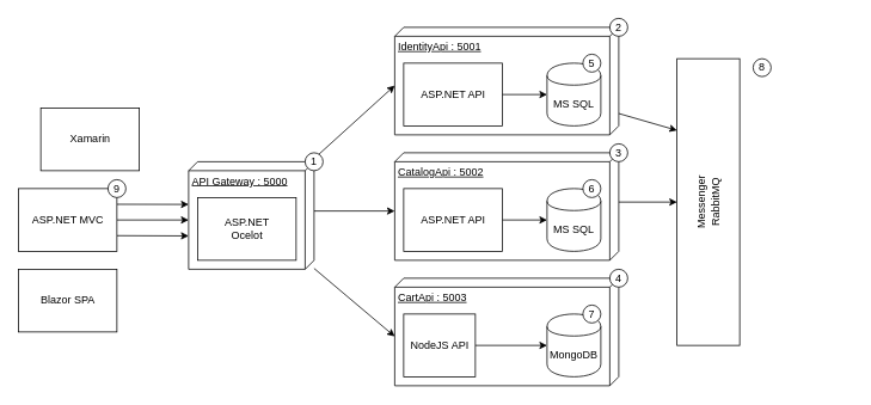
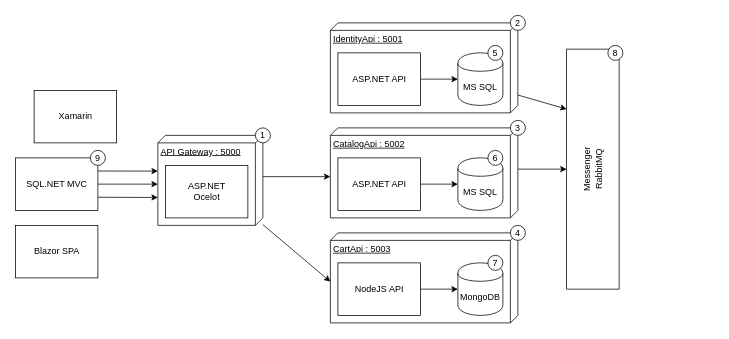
  <mxCell id="0" />
  <mxCell id="1" parent="0" />
  <mxCell id="2" style="edgeStyle=none;rounded=0;orthogonalLoop=1;jettySize=auto;html=1;entryX=0.75;entryY=0;entryDx=0;entryDy=0;" edge="1" parent="1" source="3" target="27"><mxGeometry relative="1" as="geometry" /></mxCell>
  <mxCell id="3" value="IdentityApi : 5001" style="verticalAlign=top;align=left;spacingTop=8;spacingLeft=2;spacingRight=12;shape=cube;size=10;direction=south;fontStyle=4;html=1;" vertex="1" parent="1"><mxGeometry x="440" y="30" width="250" height="120" as="geometry" /></mxCell>
  <mxCell id="4" style="edgeStyle=none;rounded=0;orthogonalLoop=1;jettySize=auto;html=1;exitX=0;exitY=0;exitDx=55;exitDy=0;exitPerimeter=0;entryX=0.5;entryY=0;entryDx=0;entryDy=0;" edge="1" parent="1" source="5" target="27"><mxGeometry relative="1" as="geometry" /></mxCell>
  <mxCell id="5" value="CatalogApi : 5002" style="verticalAlign=top;align=left;spacingTop=8;spacingLeft=2;spacingRight=12;shape=cube;size=10;direction=south;fontStyle=4;html=1;" vertex="1" parent="1"><mxGeometry x="440" y="170" width="250" height="120" as="geometry" /></mxCell>
  <mxCell id="6" value="CartApi : 5003" style="verticalAlign=top;align=left;spacingTop=8;spacingLeft=2;spacingRight=12;shape=cube;size=10;direction=south;fontStyle=4;html=1;" vertex="1" parent="1"><mxGeometry x="440" y="310" width="250" height="120" as="geometry" /></mxCell>
  <mxCell id="7" style="edgeStyle=none;rounded=0;orthogonalLoop=1;jettySize=auto;html=1;exitX=1;exitY=0.5;exitDx=0;exitDy=0;entryX=0;entryY=0.5;entryDx=0;entryDy=0;" edge="1" parent="1" source="8" target="13"><mxGeometry relative="1" as="geometry" /></mxCell>
  <mxCell id="8" value="ASP.NET API" style="html=1;" vertex="1" parent="1"><mxGeometry x="450" y="70" width="110" height="70" as="geometry" /></mxCell>
  <mxCell id="9" style="edgeStyle=none;rounded=0;orthogonalLoop=1;jettySize=auto;html=1;exitX=1;exitY=0.5;exitDx=0;exitDy=0;" edge="1" parent="1" source="10" target="14"><mxGeometry relative="1" as="geometry" /></mxCell>
  <mxCell id="10" value="ASP.NET API" style="html=1;" vertex="1" parent="1"><mxGeometry x="450" y="210" width="110" height="70" as="geometry" /></mxCell>
  <mxCell id="11" style="edgeStyle=none;rounded=0;orthogonalLoop=1;jettySize=auto;html=1;exitX=1;exitY=0.5;exitDx=0;exitDy=0;" edge="1" parent="1" source="12" target="15"><mxGeometry relative="1" as="geometry" /></mxCell>
- <mxCell id="12" value="NodeJS API" style="html=1;" vertex="1" parent="1"><mxGeometry x="450" y="350" width="80" height="70" as="geometry" /></mxCell>
+ <mxCell id="12" value="NodeJS API" style="html=1;" vertex="1" parent="1"><mxGeometry x="450" y="350" width="110" height="70" as="geometry" /></mxCell>
  <mxCell id="13" value="MS SQL" style="shape=cylinder;whiteSpace=wrap;html=1;boundedLbl=1;backgroundOutline=1;" vertex="1" parent="1"><mxGeometry x="610" y="70" width="60" height="70" as="geometry" /></mxCell>
  <mxCell id="14" value="MS SQL" style="shape=cylinder;whiteSpace=wrap;html=1;boundedLbl=1;backgroundOutline=1;" vertex="1" parent="1"><mxGeometry x="610" y="210" width="60" height="70" as="geometry" /></mxCell>
  <mxCell id="15" value="MongoDB" style="shape=cylinder;whiteSpace=wrap;html=1;boundedLbl=1;backgroundOutline=1;" vertex="1" parent="1"><mxGeometry x="610" y="350" width="60" height="70" as="geometry" /></mxCell>
  <mxCell id="16" style="edgeStyle=none;rounded=0;orthogonalLoop=1;jettySize=auto;html=1;exitX=1;exitY=0.5;exitDx=0;exitDy=0;entryX=0;entryY=0;entryDx=65;entryDy=140;entryPerimeter=0;" edge="1" parent="1" source="19" target="25"><mxGeometry relative="1" as="geometry" /></mxCell>
  <mxCell id="17" style="edgeStyle=none;rounded=0;orthogonalLoop=1;jettySize=auto;html=1;exitX=1;exitY=0.25;exitDx=0;exitDy=0;entryX=0.397;entryY=1;entryDx=0;entryDy=0;entryPerimeter=0;" edge="1" parent="1" source="19" target="25"><mxGeometry relative="1" as="geometry" /></mxCell>
  <mxCell id="18" style="edgeStyle=none;rounded=0;orthogonalLoop=1;jettySize=auto;html=1;exitX=1;exitY=0.75;exitDx=0;exitDy=0;entryX=0.69;entryY=1;entryDx=0;entryDy=0;entryPerimeter=0;" edge="1" parent="1" source="19" target="25"><mxGeometry relative="1" as="geometry" /></mxCell>
- <mxCell id="19" value="ASP.NET MVC" style="html=1;" vertex="1" parent="1"><mxGeometry x="20" y="210" width="110" height="70" as="geometry" /></mxCell>
+ <mxCell id="19" value="SQL.NET MVC" style="html=1;" vertex="1" parent="1"><mxGeometry x="20" y="210" width="110" height="70" as="geometry" /></mxCell>
  <mxCell id="20" value="Blazor SPA" style="html=1;" vertex="1" parent="1"><mxGeometry x="20" y="300" width="110" height="70" as="geometry" /></mxCell>
  <mxCell id="21" value="Xamarin" style="html=1;" vertex="1" parent="1"><mxGeometry x="45" y="120" width="110" height="70" as="geometry" /></mxCell>
  <mxCell id="22" style="edgeStyle=none;rounded=0;orthogonalLoop=1;jettySize=auto;html=1;exitX=0;exitY=0;exitDx=55;exitDy=0;exitPerimeter=0;entryX=0;entryY=0;entryDx=65;entryDy=250;entryPerimeter=0;" edge="1" parent="1" source="25" target="5"><mxGeometry relative="1" as="geometry" /></mxCell>
- <mxCell id="23" style="edgeStyle=none;rounded=0;orthogonalLoop=1;jettySize=auto;html=1;entryX=0;entryY=0;entryDx=65;entryDy=250;entryPerimeter=0;" edge="1" parent="1" source="25" target="3"><mxGeometry relative="1" as="geometry" /></mxCell>
  <mxCell id="24" style="edgeStyle=none;rounded=0;orthogonalLoop=1;jettySize=auto;html=1;entryX=0;entryY=0;entryDx=65;entryDy=250;entryPerimeter=0;" edge="1" parent="1" source="25" target="6"><mxGeometry relative="1" as="geometry" /></mxCell>
  <mxCell id="25" value="API Gateway : 5000" style="verticalAlign=top;align=left;spacingTop=8;spacingLeft=2;spacingRight=12;shape=cube;size=10;direction=south;fontStyle=4;html=1;" vertex="1" parent="1"><mxGeometry x="210" y="180" width="140" height="120" as="geometry" /></mxCell>
  <mxCell id="26" value="ASP.NET&lt;br&gt;Ocelot" style="html=1;" vertex="1" parent="1"><mxGeometry x="220" y="220" width="110" height="70" as="geometry" /></mxCell>
  <mxCell id="27" value="Messenger&lt;br&gt;RabbitMQ" style="rounded=0;whiteSpace=wrap;html=1;rotation=-90;" vertex="1" parent="1"><mxGeometry x="630" y="190" width="320" height="70" as="geometry" /></mxCell>
  <mxCell id="28" value="1" style="ellipse;whiteSpace=wrap;html=1;aspect=fixed;direction=south;" vertex="1" parent="1"><mxGeometry x="340" y="170" width="20" height="20" as="geometry" /></mxCell>
  <mxCell id="29" value="2" style="ellipse;whiteSpace=wrap;html=1;aspect=fixed;direction=south;" vertex="1" parent="1"><mxGeometry x="680" y="20" width="20" height="20" as="geometry" /></mxCell>
  <mxCell id="30" value="3" style="ellipse;whiteSpace=wrap;html=1;aspect=fixed;direction=south;" vertex="1" parent="1"><mxGeometry x="680" y="160" width="20" height="20" as="geometry" /></mxCell>
  <mxCell id="31" value="4" style="ellipse;whiteSpace=wrap;html=1;aspect=fixed;direction=south;" vertex="1" parent="1"><mxGeometry x="680" y="300" width="20" height="20" as="geometry" /></mxCell>
  <mxCell id="32" value="5" style="ellipse;whiteSpace=wrap;html=1;aspect=fixed;direction=south;" vertex="1" parent="1"><mxGeometry x="650" y="60" width="20" height="20" as="geometry" /></mxCell>
  <mxCell id="33" value="7" style="ellipse;whiteSpace=wrap;html=1;aspect=fixed;direction=south;" vertex="1" parent="1"><mxGeometry x="650" y="340" width="20" height="20" as="geometry" /></mxCell>
  <mxCell id="34" value="6" style="ellipse;whiteSpace=wrap;html=1;aspect=fixed;direction=south;" vertex="1" parent="1"><mxGeometry x="650" y="200" width="20" height="20" as="geometry" /></mxCell>
- <mxCell id="35" value="8" style="ellipse;whiteSpace=wrap;html=1;aspect=fixed;direction=south;" vertex="1" parent="1"><mxGeometry x="840" y="65" width="20" height="20" as="geometry" /></mxCell>
+ <mxCell id="35" value="8" style="ellipse;whiteSpace=wrap;html=1;aspect=fixed;direction=south;" vertex="1" parent="1"><mxGeometry x="810" y="60" width="20" height="20" as="geometry" /></mxCell>
  <mxCell id="36" value="9" style="ellipse;whiteSpace=wrap;html=1;aspect=fixed;direction=south;" vertex="1" parent="1"><mxGeometry x="120" y="200" width="20" height="20" as="geometry" /></mxCell>
